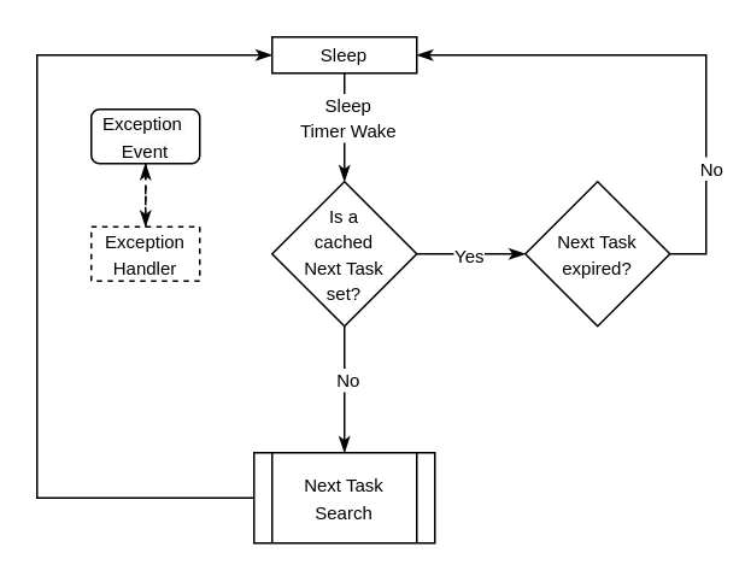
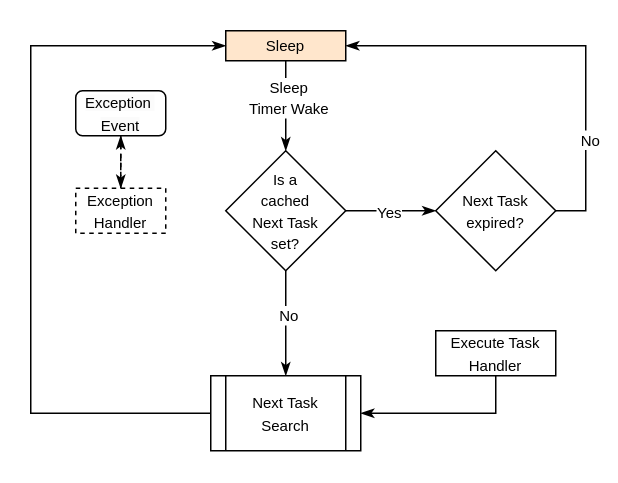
  <mxCell id="0" />
  <mxCell id="1" parent="0" />
  <mxCell id="2" style="edgeStyle=orthogonalEdgeStyle;rounded=0;orthogonalLoop=1;jettySize=auto;html=1;exitX=0.5;exitY=1;exitDx=0;exitDy=0;entryX=0.5;entryY=0;entryDx=0;entryDy=0;endArrow=classicThin;endFill=1;" parent="1" source="6" edge="1"><mxGeometry relative="1" as="geometry"><mxPoint x="190" y="250" as="targetPoint" /></mxGeometry></mxCell>
  <mxCell id="3" value="&lt;font style=&quot;font-size: 10px;&quot;&gt;No&lt;/font&gt;" style="edgeLabel;html=1;align=center;verticalAlign=middle;resizable=0;points=[];" parent="2" vertex="1" connectable="0"><mxGeometry x="-0.172" y="1" relative="1" as="geometry"><mxPoint as="offset" /></mxGeometry></mxCell>
  <mxCell id="4" style="edgeStyle=orthogonalEdgeStyle;rounded=0;orthogonalLoop=1;jettySize=auto;html=1;exitX=1;exitY=0.5;exitDx=0;exitDy=0;entryX=0;entryY=0.5;entryDx=0;entryDy=0;endArrow=classicThin;endFill=1;" parent="1" source="6" target="7" edge="1"><mxGeometry relative="1" as="geometry" /></mxCell>
  <mxCell id="5" value="&lt;font style=&quot;font-size: 10px;&quot;&gt;Yes&lt;/font&gt;" style="edgeLabel;html=1;align=center;verticalAlign=middle;resizable=0;points=[];" parent="4" vertex="1" connectable="0"><mxGeometry x="-0.072" y="-1" relative="1" as="geometry"><mxPoint y="-1" as="offset" /></mxGeometry></mxCell>
  <mxCell id="6" value="&lt;font style=&quot;font-size: 10px;&quot;&gt;Is a &lt;br&gt;cached &lt;br&gt;Next Task &lt;br&gt;set?&lt;br&gt;&lt;/font&gt;" style="rhombus;whiteSpace=wrap;html=1;" parent="1" vertex="1"><mxGeometry x="150" y="100" width="80" height="80" as="geometry" /></mxCell>
  <mxCell id="7" value="&lt;font style=&quot;font-size: 10px;&quot;&gt;Next Task&lt;br&gt;expired?&lt;br&gt;&lt;/font&gt;" style="rhombus;whiteSpace=wrap;html=1;" parent="1" vertex="1"><mxGeometry x="290" y="100" width="80" height="80" as="geometry" /></mxCell>
+ <mxCell id="8" style="edgeStyle=orthogonalEdgeStyle;rounded=0;orthogonalLoop=1;jettySize=auto;html=1;entryX=1;entryY=0.5;entryDx=0;entryDy=0;endArrow=classicThin;endFill=1;" parent="1" source="9" target="16" edge="1"><mxGeometry relative="1" as="geometry"><mxPoint x="330" y="300" as="targetPoint" /><Array as="points"><mxPoint x="330" y="275" /></Array></mxGeometry></mxCell>
+ <mxCell id="9" value="&lt;span style=&quot;font-size: 10px;&quot;&gt;Execute Task Handler&lt;br&gt;&lt;/span&gt;" style="rounded=0;whiteSpace=wrap;html=1;" parent="1" vertex="1"><mxGeometry x="290" y="220" width="80" height="30" as="geometry" /></mxCell>
  <mxCell id="10" style="edgeStyle=orthogonalEdgeStyle;rounded=0;orthogonalLoop=1;jettySize=auto;html=1;entryX=0.5;entryY=0;entryDx=0;entryDy=0;endArrow=classicThin;endFill=1;" parent="1" source="12" target="6" edge="1"><mxGeometry relative="1" as="geometry" /></mxCell>
  <mxCell id="11" value="&lt;font style=&quot;font-size: 10px;&quot;&gt;Sleep &lt;br&gt;Timer Wake&lt;/font&gt;" style="edgeLabel;html=1;align=center;verticalAlign=middle;resizable=0;points=[];" parent="10" vertex="1" connectable="0"><mxGeometry x="-0.21" y="1" relative="1" as="geometry"><mxPoint as="offset" /></mxGeometry></mxCell>
- <mxCell id="12" value="&lt;font style=&quot;font-size: 10px;&quot;&gt;Sleep&lt;/font&gt;" style="rounded=0;whiteSpace=wrap;html=1;" parent="1" vertex="1"><mxGeometry x="150" y="20" width="80" height="20" as="geometry" /></mxCell>
+ <mxCell id="12" value="&lt;font style=&quot;font-size: 10px;&quot;&gt;Sleep&lt;/font&gt;" style="rounded=0;whiteSpace=wrap;html=1;fillColor=#ffe6cc;" parent="1" vertex="1"><mxGeometry x="150" y="20" width="80" height="20" as="geometry" /></mxCell>
  <mxCell id="13" value="" style="endArrow=classicThin;html=1;rounded=0;exitX=1;exitY=0.5;exitDx=0;exitDy=0;entryX=1;entryY=0.5;entryDx=0;entryDy=0;endFill=1;" parent="1" source="7" target="12" edge="1"><mxGeometry width="50" height="50" relative="1" as="geometry"><mxPoint x="360" y="120" as="sourcePoint" /><mxPoint x="410" y="70" as="targetPoint" /><Array as="points"><mxPoint x="390" y="140" /><mxPoint x="390" y="30" /></Array></mxGeometry></mxCell>
  <mxCell id="14" value="&lt;font style=&quot;font-size: 10px;&quot;&gt;No&lt;/font&gt;" style="edgeLabel;html=1;align=center;verticalAlign=middle;resizable=0;points=[];" parent="13" vertex="1" connectable="0"><mxGeometry x="-0.53" y="-2" relative="1" as="geometry"><mxPoint as="offset" /></mxGeometry></mxCell>
  <mxCell id="15" style="edgeStyle=orthogonalEdgeStyle;rounded=0;orthogonalLoop=1;jettySize=auto;html=1;entryX=0;entryY=0.5;entryDx=0;entryDy=0;endArrow=classicThin;endFill=1;anchorPointDirection=1;" parent="1" source="16" target="12" edge="1"><mxGeometry relative="1" as="geometry"><mxPoint x="100" y="50" as="targetPoint" /><Array as="points"><mxPoint x="20" y="275" /><mxPoint x="20" y="30" /></Array></mxGeometry></mxCell>
  <mxCell id="16" value="&lt;font style=&quot;font-size: 10px;&quot;&gt;&lt;font style=&quot;font-size: 10px;&quot;&gt;Next Task &lt;br&gt;&lt;/font&gt;Search&lt;/font&gt;" style="shape=process;whiteSpace=wrap;html=1;backgroundOutline=1;" parent="1" vertex="1"><mxGeometry x="140" y="250" width="100" height="50" as="geometry" /></mxCell>
  <mxCell id="17" style="edgeStyle=orthogonalEdgeStyle;rounded=0;orthogonalLoop=1;jettySize=auto;html=1;dashed=1;endArrow=classicThin;endFill=1;" parent="1" source="18" target="20" edge="1"><mxGeometry relative="1" as="geometry" /></mxCell>
  <mxCell id="18" value="&lt;font style=&quot;font-size: 10px;&quot;&gt;Exception&lt;br&gt;Handler&lt;/font&gt;" style="rounded=0;whiteSpace=wrap;html=1;dashed=1;" parent="1" vertex="1"><mxGeometry x="50" y="125" width="60" height="30" as="geometry" /></mxCell>
  <mxCell id="19" style="edgeStyle=orthogonalEdgeStyle;rounded=0;orthogonalLoop=1;jettySize=auto;html=1;entryX=0.5;entryY=0;entryDx=0;entryDy=0;dashed=1;endArrow=classicThin;endFill=1;" parent="1" target="18" edge="1"><mxGeometry relative="1" as="geometry"><mxPoint x="80.029" y="90" as="sourcePoint" /></mxGeometry></mxCell>
  <mxCell id="20" value="&lt;font style=&quot;font-size: 10px;&quot;&gt;&lt;font style=&quot;font-size: 10px;&quot;&gt;&lt;span style=&quot;color: rgb(0, 0, 0); font-family: Helvetica; font-style: normal; font-variant-ligatures: normal; font-variant-caps: normal; font-weight: 400; letter-spacing: normal; orphans: 2; text-align: center; text-indent: 0px; text-transform: none; widows: 2; word-spacing: 0px; -webkit-text-stroke-width: 0px; background-color: rgb(251, 251, 251); text-decoration-thickness: initial; text-decoration-style: initial; text-decoration-color: initial; float: none; display: inline !important;&quot;&gt;Exception&amp;nbsp;&lt;/span&gt;&lt;br style=&quot;border-color: var(--border-color); color: rgb(0, 0, 0); font-family: Helvetica; font-style: normal; font-variant-ligatures: normal; font-variant-caps: normal; font-weight: 400; letter-spacing: normal; orphans: 2; text-align: center; text-indent: 0px; text-transform: none; widows: 2; word-spacing: 0px; -webkit-text-stroke-width: 0px; background-color: rgb(251, 251, 251); text-decoration-thickness: initial; text-decoration-style: initial; text-decoration-color: initial;&quot;&gt;&lt;/font&gt;&lt;span style=&quot;color: rgb(0, 0, 0); font-family: Helvetica; font-style: normal; font-variant-ligatures: normal; font-variant-caps: normal; font-weight: 400; letter-spacing: normal; orphans: 2; text-align: center; text-indent: 0px; text-transform: none; widows: 2; word-spacing: 0px; -webkit-text-stroke-width: 0px; background-color: rgb(251, 251, 251); text-decoration-thickness: initial; text-decoration-style: initial; text-decoration-color: initial; float: none; display: inline !important;&quot;&gt;Event&lt;/span&gt;&lt;/font&gt;" style="rounded=1;whiteSpace=wrap;html=1;" parent="1" vertex="1"><mxGeometry x="50" y="60" width="60" height="30" as="geometry" /></mxCell>
